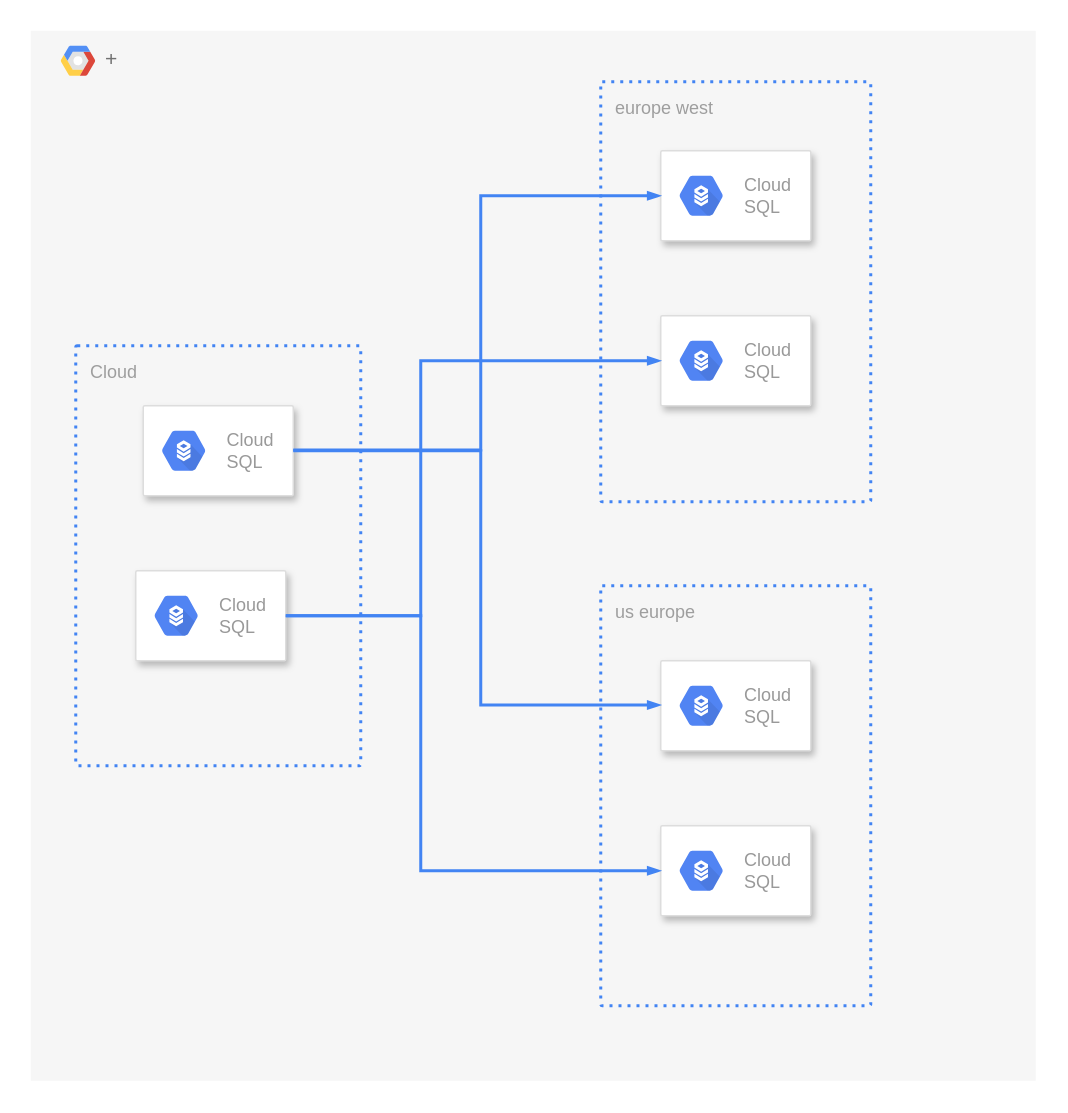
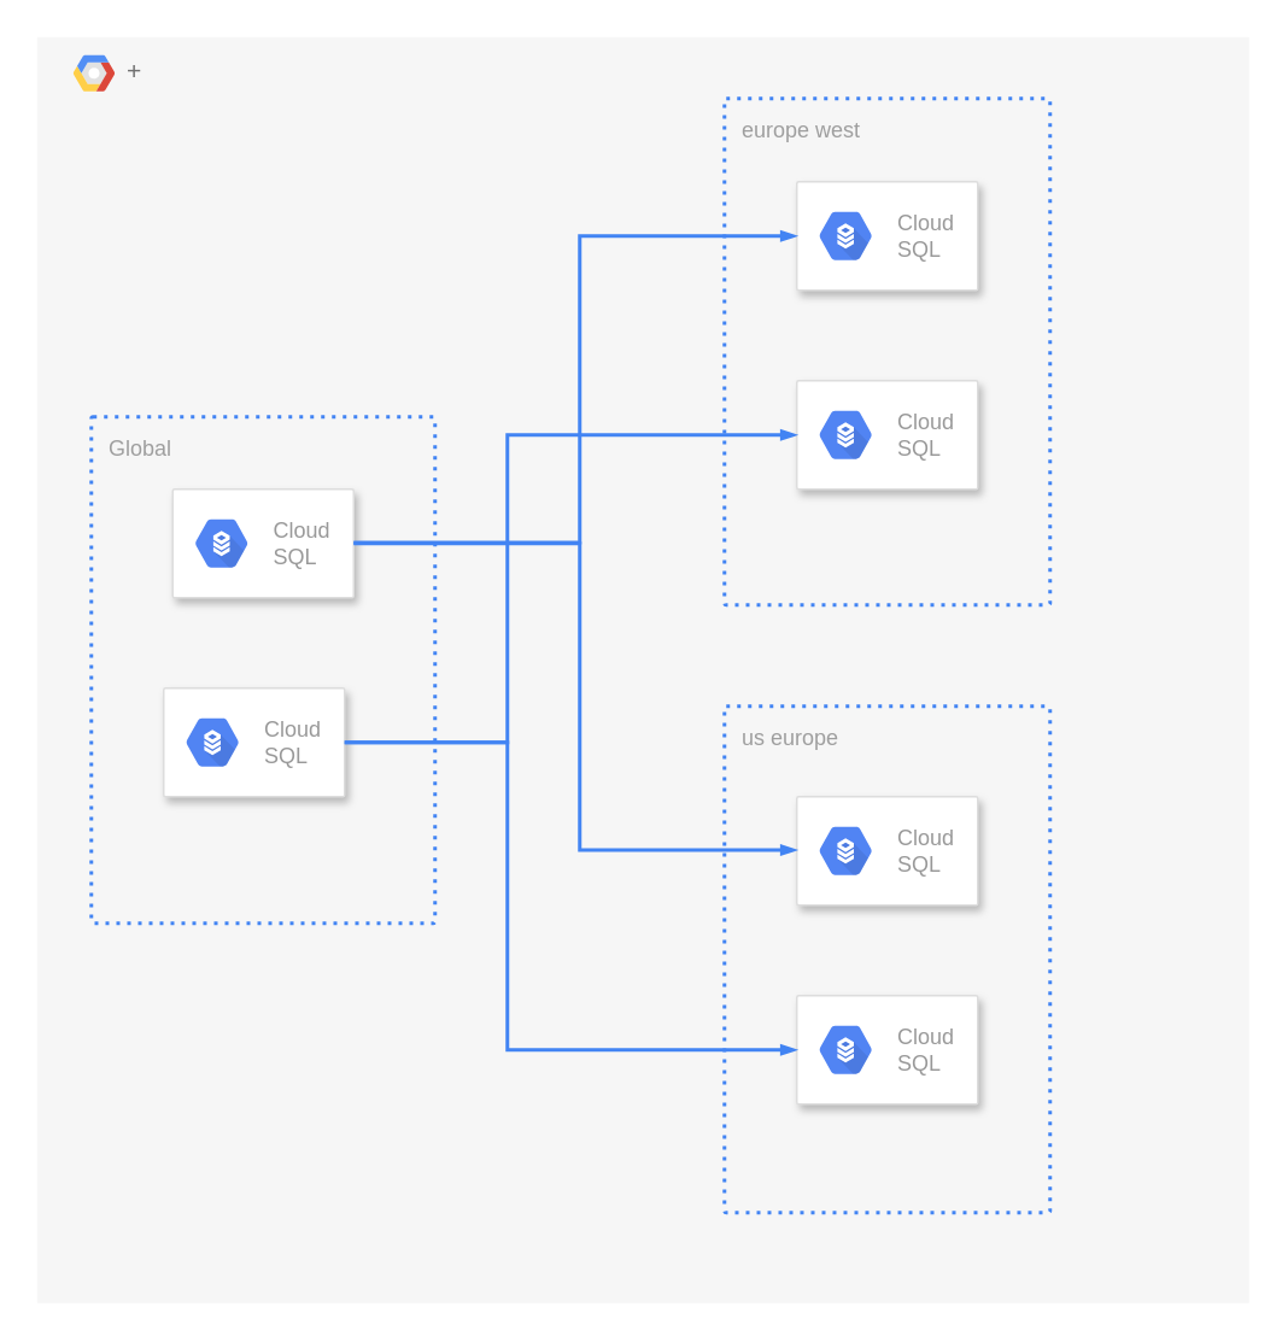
  <mxCell id="0" />
  <mxCell id="1" parent="0" />
  <mxCell id="2" value="+" style="fillColor=#F6F6F6;strokeColor=none;shadow=0;gradientColor=none;fontSize=14;align=left;spacing=10;fontColor=#717171;9E9E9E;verticalAlign=top;spacingTop=-4;fontStyle=0;spacingLeft=40;html=1;" parent="1" vertex="1"><mxGeometry x="20" y="20" width="670" height="700" as="geometry" /></mxCell>
  <mxCell id="3" value="" style="shape=mxgraph.gcp2.google_cloud_platform;fillColor=#F6F6F6;strokeColor=none;shadow=0;gradientColor=none;" parent="2" vertex="1"><mxGeometry width="23" height="20" relative="1" as="geometry"><mxPoint x="20" y="10" as="offset" /></mxGeometry></mxCell>
- <mxCell id="4" value="Cloud" style="rounded=1;absoluteArcSize=1;arcSize=2;html=1;strokeColor=#4284F3;gradientColor=none;shadow=0;dashed=1;fontSize=12;fontColor=#9E9E9E;align=left;verticalAlign=top;spacing=10;spacingTop=-4;fillColor=none;dashPattern=1 2;strokeWidth=2;" parent="2" vertex="1"><mxGeometry x="30" y="210" width="190" height="280" as="geometry" /></mxCell>
+ <mxCell id="4" value="Global" style="rounded=1;absoluteArcSize=1;arcSize=2;html=1;strokeColor=#4284F3;gradientColor=none;shadow=0;dashed=1;fontSize=12;fontColor=#9E9E9E;align=left;verticalAlign=top;spacing=10;spacingTop=-4;fillColor=none;dashPattern=1 2;strokeWidth=2;" parent="2" vertex="1"><mxGeometry x="30" y="210" width="190" height="280" as="geometry" /></mxCell>
  <mxCell id="5" value="europe west" style="rounded=1;absoluteArcSize=1;arcSize=2;html=1;strokeColor=#4284F3;gradientColor=none;shadow=0;dashed=1;fontSize=12;fontColor=#9E9E9E;align=left;verticalAlign=top;spacing=10;spacingTop=-4;fillColor=none;dashPattern=1 2;strokeWidth=2;" parent="2" vertex="1"><mxGeometry x="380" y="34" width="180" height="280" as="geometry" /></mxCell>
  <mxCell id="6" value="us europe" style="rounded=1;absoluteArcSize=1;arcSize=2;html=1;strokeColor=#4284F3;gradientColor=none;shadow=0;dashed=1;fontSize=12;fontColor=#9E9E9E;align=left;verticalAlign=top;spacing=10;spacingTop=-4;fillColor=none;dashPattern=1 2;strokeWidth=2;" vertex="1" parent="2"><mxGeometry x="380" y="370" width="180" height="280" as="geometry" /></mxCell>
  <mxCell id="7" value="" style="strokeColor=#dddddd;shadow=1;strokeWidth=1;rounded=1;absoluteArcSize=1;arcSize=2;" vertex="1" parent="2"><mxGeometry x="75" y="250" width="100" height="60" as="geometry" /></mxCell>
  <mxCell id="8" value="Cloud&#10;SQL" style="dashed=0;connectable=0;html=1;fillColor=#5184F3;strokeColor=none;shape=mxgraph.gcp2.hexIcon;prIcon=cloud_sql;part=1;labelPosition=right;verticalLabelPosition=middle;align=left;verticalAlign=middle;spacingLeft=5;fontColor=#999999;fontSize=12;" vertex="1" parent="7"><mxGeometry y="0.5" width="44" height="39" relative="1" as="geometry"><mxPoint x="5" y="-19.5" as="offset" /></mxGeometry></mxCell>
  <mxCell id="9" value="" style="strokeColor=#dddddd;shadow=1;strokeWidth=1;rounded=1;absoluteArcSize=1;arcSize=2;" vertex="1" parent="2"><mxGeometry x="70" y="360" width="100" height="60" as="geometry" /></mxCell>
  <mxCell id="10" value="Cloud&#10;SQL" style="dashed=0;connectable=0;html=1;fillColor=#5184F3;strokeColor=none;shape=mxgraph.gcp2.hexIcon;prIcon=cloud_sql;part=1;labelPosition=right;verticalLabelPosition=middle;align=left;verticalAlign=middle;spacingLeft=5;fontColor=#999999;fontSize=12;" vertex="1" parent="9"><mxGeometry y="0.5" width="44" height="39" relative="1" as="geometry"><mxPoint x="5" y="-19.5" as="offset" /></mxGeometry></mxCell>
  <mxCell id="11" value="" style="strokeColor=#dddddd;shadow=1;strokeWidth=1;rounded=1;absoluteArcSize=1;arcSize=2;" vertex="1" parent="2"><mxGeometry x="420" y="80" width="100" height="60" as="geometry" /></mxCell>
  <mxCell id="12" value="Cloud&#10;SQL" style="dashed=0;connectable=0;html=1;fillColor=#5184F3;strokeColor=none;shape=mxgraph.gcp2.hexIcon;prIcon=cloud_sql;part=1;labelPosition=right;verticalLabelPosition=middle;align=left;verticalAlign=middle;spacingLeft=5;fontColor=#999999;fontSize=12;" vertex="1" parent="11"><mxGeometry y="0.5" width="44" height="39" relative="1" as="geometry"><mxPoint x="5" y="-19.5" as="offset" /></mxGeometry></mxCell>
  <mxCell id="13" value="" style="strokeColor=#dddddd;shadow=1;strokeWidth=1;rounded=1;absoluteArcSize=1;arcSize=2;" vertex="1" parent="2"><mxGeometry x="420" y="190" width="100" height="60" as="geometry" /></mxCell>
  <mxCell id="14" value="Cloud&#10;SQL" style="dashed=0;connectable=0;html=1;fillColor=#5184F3;strokeColor=none;shape=mxgraph.gcp2.hexIcon;prIcon=cloud_sql;part=1;labelPosition=right;verticalLabelPosition=middle;align=left;verticalAlign=middle;spacingLeft=5;fontColor=#999999;fontSize=12;" vertex="1" parent="13"><mxGeometry y="0.5" width="44" height="39" relative="1" as="geometry"><mxPoint x="5" y="-19.5" as="offset" /></mxGeometry></mxCell>
  <mxCell id="15" value="" style="strokeColor=#dddddd;shadow=1;strokeWidth=1;rounded=1;absoluteArcSize=1;arcSize=2;" vertex="1" parent="2"><mxGeometry x="420" y="420" width="100" height="60" as="geometry" /></mxCell>
  <mxCell id="16" value="Cloud&#10;SQL" style="dashed=0;connectable=0;html=1;fillColor=#5184F3;strokeColor=none;shape=mxgraph.gcp2.hexIcon;prIcon=cloud_sql;part=1;labelPosition=right;verticalLabelPosition=middle;align=left;verticalAlign=middle;spacingLeft=5;fontColor=#999999;fontSize=12;" vertex="1" parent="15"><mxGeometry y="0.5" width="44" height="39" relative="1" as="geometry"><mxPoint x="5" y="-19.5" as="offset" /></mxGeometry></mxCell>
  <mxCell id="17" value="" style="strokeColor=#dddddd;shadow=1;strokeWidth=1;rounded=1;absoluteArcSize=1;arcSize=2;" vertex="1" parent="2"><mxGeometry x="420" y="530" width="100" height="60" as="geometry" /></mxCell>
  <mxCell id="18" value="Cloud&#10;SQL" style="dashed=0;connectable=0;html=1;fillColor=#5184F3;strokeColor=none;shape=mxgraph.gcp2.hexIcon;prIcon=cloud_sql;part=1;labelPosition=right;verticalLabelPosition=middle;align=left;verticalAlign=middle;spacingLeft=5;fontColor=#999999;fontSize=12;" vertex="1" parent="17"><mxGeometry y="0.5" width="44" height="39" relative="1" as="geometry"><mxPoint x="5" y="-19.5" as="offset" /></mxGeometry></mxCell>
  <mxCell id="19" value="" style="edgeStyle=orthogonalEdgeStyle;fontSize=12;html=1;endArrow=blockThin;endFill=1;rounded=0;strokeWidth=2;endSize=4;startSize=4;dashed=0;strokeColor=#4284F3;entryX=0;entryY=0.5;entryDx=0;entryDy=0;" edge="1" parent="2" target="11"><mxGeometry width="100" relative="1" as="geometry"><mxPoint x="175" y="279.5" as="sourcePoint" /><mxPoint x="275" y="279.5" as="targetPoint" /><Array as="points"><mxPoint x="300" y="280" /><mxPoint x="300" y="110" /></Array></mxGeometry></mxCell>
  <mxCell id="20" value="" style="edgeStyle=orthogonalEdgeStyle;fontSize=12;html=1;endArrow=blockThin;endFill=1;rounded=0;strokeWidth=2;endSize=4;startSize=4;dashed=0;strokeColor=#4284F3;exitX=1;exitY=0.5;exitDx=0;exitDy=0;" edge="1" parent="2" source="7"><mxGeometry width="100" relative="1" as="geometry"><mxPoint x="320" y="449.5" as="sourcePoint" /><mxPoint x="420" y="449.5" as="targetPoint" /><Array as="points"><mxPoint x="300" y="280" /><mxPoint x="300" y="450" /></Array></mxGeometry></mxCell>
  <mxCell id="21" value="" style="edgeStyle=orthogonalEdgeStyle;fontSize=12;html=1;endArrow=blockThin;endFill=1;rounded=0;strokeWidth=2;endSize=4;startSize=4;dashed=0;strokeColor=#4284F3;entryX=0;entryY=0.5;entryDx=0;entryDy=0;" edge="1" parent="2" source="9" target="13"><mxGeometry width="100" relative="1" as="geometry"><mxPoint x="300" y="360" as="sourcePoint" /><mxPoint x="400" y="360" as="targetPoint" /><Array as="points"><mxPoint x="260" y="390" /><mxPoint x="260" y="220" /></Array></mxGeometry></mxCell>
  <mxCell id="22" value="" style="edgeStyle=orthogonalEdgeStyle;fontSize=12;html=1;endArrow=blockThin;endFill=1;rounded=0;strokeWidth=2;endSize=4;startSize=4;dashed=0;strokeColor=#4284F3;entryX=0;entryY=0.5;entryDx=0;entryDy=0;" edge="1" parent="1" target="17"><mxGeometry width="100" relative="1" as="geometry"><mxPoint x="190" y="410" as="sourcePoint" /><mxPoint x="420" y="380" as="targetPoint" /><Array as="points"><mxPoint x="280" y="410" /><mxPoint x="280" y="580" /></Array></mxGeometry></mxCell>
